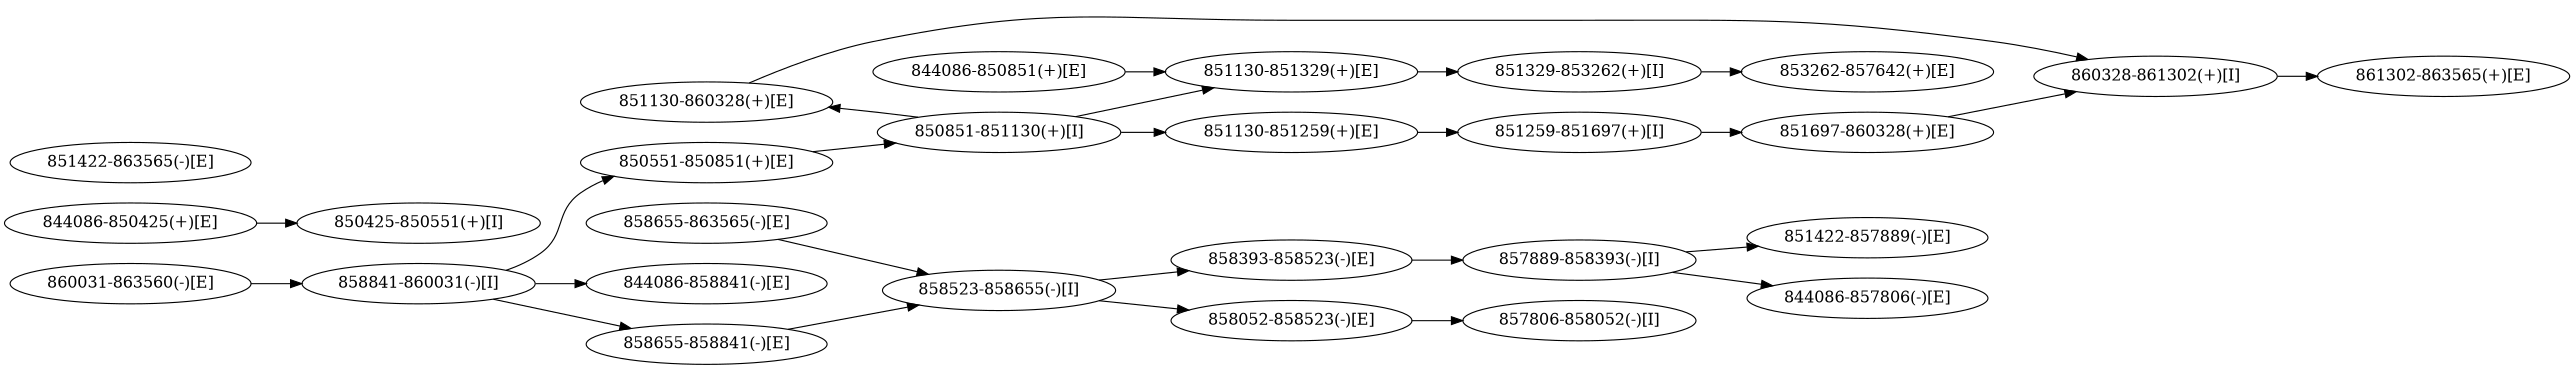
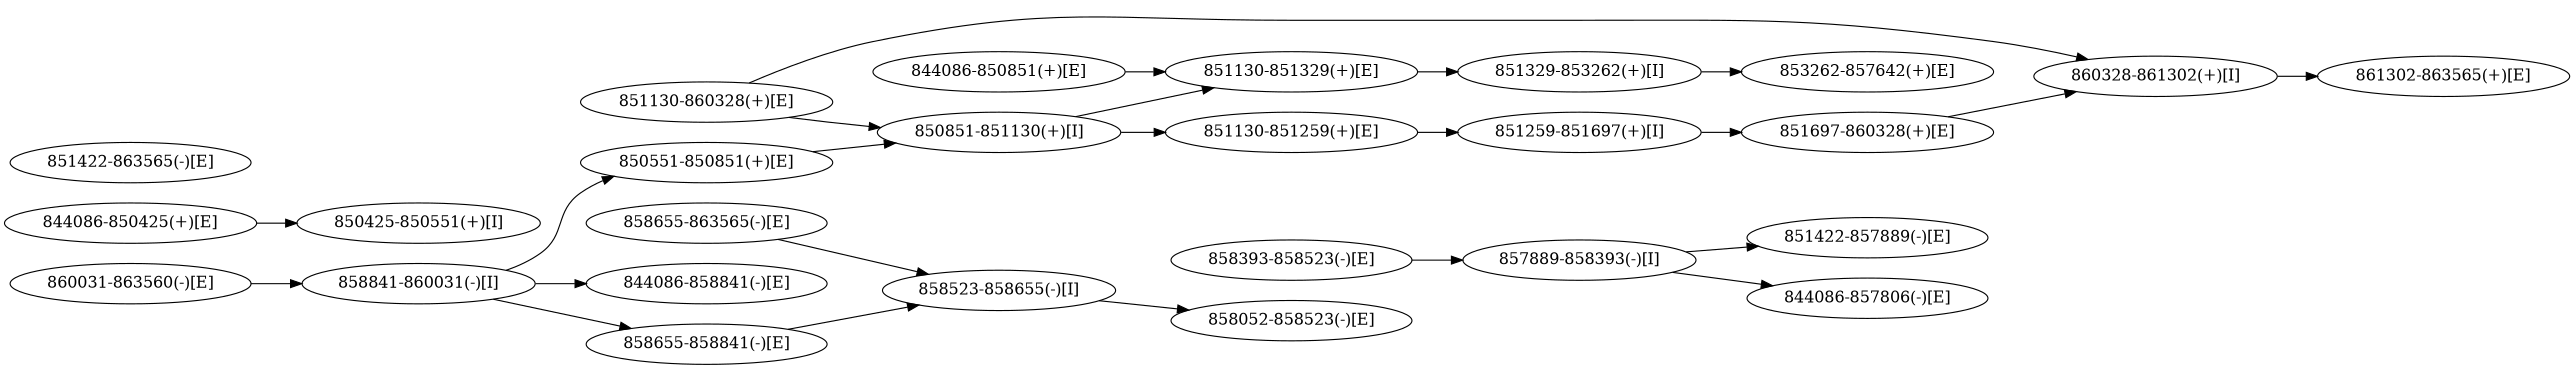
  strict digraph {
    rankdir=LR
    node [ids="VCAP_SHEZH2.657999.1"]
    "851130-860328(+)[E]" [ids="LNCAP_SHEZH2.939.1.1,LNCAP_SHEZH2.941.1.1,LNCAP_SHEZH2.943.1.1,LNCAP_SHEZH2.945.1.1,LNCAP_SHEZH2.947.1.1,LNCAP_SHEZH2.975.2.1,LNCAP_SHEZH2.975.3.1,LNCAP_SHEZH2.977.1.1,LNCAP_SHSCRAMBLE.629089.1.1,LNCAP_SHSCRAMBLE.629091.1.1,VCAP_SHEZH2.657999.2.2,VCAP_SHSCRAMBLE.684679.1.1"]
    "860328-861302(+)[I]" [ids="VCAP_SHEZH2.657999.1,VCAP_SHEZH2.657999.2,VCAP_SHSCRAMBLE.684679.1"]
    "861302-863565(+)[E]" [ids="LNCAP_SHEZH2.951.1.1,LNCAP_SHEZH2.953.1.1,VCAP_SHEZH2.657999.1.5,VCAP_SHEZH2.657999.2.3,VCAP_SHSCRAMBLE.684679.1.2"]
    "851130-851329(+)[E]" [ids="LNCAP_SHEZH2.975.1.2,LNCAP_SHSCRAMBLE.629135.1.2"]
    "851329-853262(+)[I]" [ids="LNCAP_SHEZH2.975.1,LNCAP_SHSCRAMBLE.629135.1"]
    "853262-857642(+)[E]" [ids="LNCAP_SHEZH2.939.1.1,LNCAP_SHEZH2.941.1.1,LNCAP_SHEZH2.943.1.1,LNCAP_SHEZH2.945.1.1,LNCAP_SHEZH2.947.1.1,LNCAP_SHEZH2.975.1.3,LNCAP_SHEZH2.977.1.1,LNCAP_SHSCRAMBLE.629089.1.1,LNCAP_SHSCRAMBLE.629091.1.1,LNCAP_SHSCRAMBLE.629135.1.3"]
    "851697-860328(+)[E]" [ids="LNCAP_SHEZH2.939.1.1,LNCAP_SHEZH2.941.1.1,LNCAP_SHEZH2.943.1.1,LNCAP_SHEZH2.945.1.1,LNCAP_SHEZH2.947.1.1,LNCAP_SHEZH2.975.3.1,LNCAP_SHEZH2.977.1.1,LNCAP_SHSCRAMBLE.629089.1.1,LNCAP_SHSCRAMBLE.629091.1.1,VCAP_SHEZH2.657999.1.4"]
    "851259-851697(+)[I]"
    "851422-857889(-)[E]" [ids="LNCAP_SHEZH2.939.1.1,LNCAP_SHEZH2.941.1.1,LNCAP_SHEZH2.943.1.1,LNCAP_SHEZH2.945.1.1,LNCAP_SHEZH2.947.1.1,LNCAP_SHSCRAMBLE.629089.1.1,LNCAP_SHSCRAMBLE.629091.1.1,VCAP_SHSCRAMBLE.684681.2.1"]
    "844086-850851(+)[E]" [ids="LNCAP_SHEZH2.975.1.1,LNCAP_SHSCRAMBLE.629085.1.1,LNCAP_SHSCRAMBLE.629135.1.1,VCAP_SHEZH2.657999.2.1,VCAP_SHSCRAMBLE.684563.1.1"]
    "850851-851130(+)[I]" [ids="LNCAP_SHEZH2.975.1,LNCAP_SHSCRAMBLE.629135.1,VCAP_SHEZH2.657999.1,VCAP_SHEZH2.657999.2"]
    "851130-851259(+)[E]" [ids="VCAP_SHEZH2.657999.1.3"]
    "850551-850851(+)[E]" [ids="VCAP_SHEZH2.657999.1.2"]
    "858393-858523(-)[E]" [ids="VCAP_SHSCRAMBLE.684681.2.2"]
    "857889-858393(-)[I]" [ids="VCAP_SHSCRAMBLE.684681.2"]
    "844086-857806(-)[E]" [ids="LNCAP_SHEZH2.939.1.1,LNCAP_SHEZH2.941.1.1,LNCAP_SHEZH2.943.1.1,LNCAP_SHEZH2.945.1.1,LNCAP_SHEZH2.947.1.1,LNCAP_SHSCRAMBLE.629085.1.1,LNCAP_SHSCRAMBLE.629089.1.1,LNCAP_SHSCRAMBLE.629091.1.1,VCAP_SHEZH2.658001.1.1,VCAP_SHSCRAMBLE.684563.1.1,VCAP_SHSCRAMBLE.684681.1.1"]
-   "857806-858052(-)[I]" [ids="VCAP_SHEZH2.658001.1"]
    "844086-858841(-)[E]" [ids="LNCAP_SHEZH2.939.1.1,LNCAP_SHEZH2.941.1.1,LNCAP_SHEZH2.943.1.1,LNCAP_SHEZH2.945.1.1,LNCAP_SHEZH2.947.1.1,LNCAP_SHSCRAMBLE.629085.1.1,LNCAP_SHSCRAMBLE.629089.1.1,LNCAP_SHSCRAMBLE.629091.1.1,VCAP_SHEZH2.658001.2.1,VCAP_SHSCRAMBLE.684563.1.1,VCAP_SHSCRAMBLE.684681.1.1"]
    "860031-863560(-)[E]" [ids="VCAP_SHEZH2.658001.1.4,VCAP_SHEZH2.658001.2.2"]
    "858841-860031(-)[I]" [ids="VCAP_SHEZH2.658001.1,VCAP_SHEZH2.658001.2"]
    "858655-858841(-)[E]" [ids="VCAP_SHEZH2.658001.1.3"]
    "844086-850425(+)[E]" [ids="LNCAP_SHSCRAMBLE.629085.1.1,VCAP_SHEZH2.657999.1.1,VCAP_SHSCRAMBLE.684563.1.1"]
    "850425-850551(+)[I]"
    "858523-858655(-)[I]" [ids="VCAP_SHEZH2.658001.1,VCAP_SHSCRAMBLE.684681.2"]
    "858052-858523(-)[E]" [ids="VCAP_SHEZH2.658001.1.2"]
    "858655-863565(-)[E]" [ids="VCAP_SHSCRAMBLE.684681.2.3"]
    "851422-863565(-)[E]" [ids="LNCAP_SHEZH2.939.1.1,LNCAP_SHEZH2.941.1.1,LNCAP_SHEZH2.943.1.1,LNCAP_SHEZH2.945.1.1,LNCAP_SHEZH2.947.1.1,LNCAP_SHSCRAMBLE.629089.1.1,LNCAP_SHSCRAMBLE.629091.1.1,LNCAP_SHSCRAMBLE.629107.1.1,VCAP_SHSCRAMBLE.684681.3.1"]
    "851130-860328(+)[E]" -> "860328-861302(+)[I]"
    "860328-861302(+)[I]" -> "861302-863565(+)[E]"
    "851130-851329(+)[E]" -> "851329-853262(+)[I]"
    "851329-853262(+)[I]" -> "853262-857642(+)[E]"
    "851697-860328(+)[E]" -> "860328-861302(+)[I]"
    "851259-851697(+)[I]" -> "851697-860328(+)[E]"
    "844086-850851(+)[E]" -> "851130-851329(+)[E]"
-   "850851-851130(+)[I]" -> "851130-860328(+)[E]"
+   "851130-860328(+)[E]" -> "850851-851130(+)[I]"
    "850851-851130(+)[I]" -> "851130-851329(+)[E]"
    "850851-851130(+)[I]" -> "851130-851259(+)[E]"
    "851130-851259(+)[E]" -> "851259-851697(+)[I]"
    "850551-850851(+)[E]" -> "850851-851130(+)[I]"
    "858393-858523(-)[E]" -> "857889-858393(-)[I]"
    "857889-858393(-)[I]" -> "851422-857889(-)[E]"
    "857889-858393(-)[I]" -> "844086-857806(-)[E]"
    "860031-863560(-)[E]" -> "858841-860031(-)[I]"
    "858841-860031(-)[I]" -> "850551-850851(+)[E]"
    "858841-860031(-)[I]" -> "844086-858841(-)[E]"
    "858841-860031(-)[I]" -> "858655-858841(-)[E]"
    "858655-858841(-)[E]" -> "858523-858655(-)[I]"
    "844086-850425(+)[E]" -> "850425-850551(+)[I]"
-   "858523-858655(-)[I]" -> "858393-858523(-)[E]"
    "858523-858655(-)[I]" -> "858052-858523(-)[E]"
-   "858052-858523(-)[E]" -> "857806-858052(-)[I]"
    "858655-863565(-)[E]" -> "858523-858655(-)[I]"
  }
